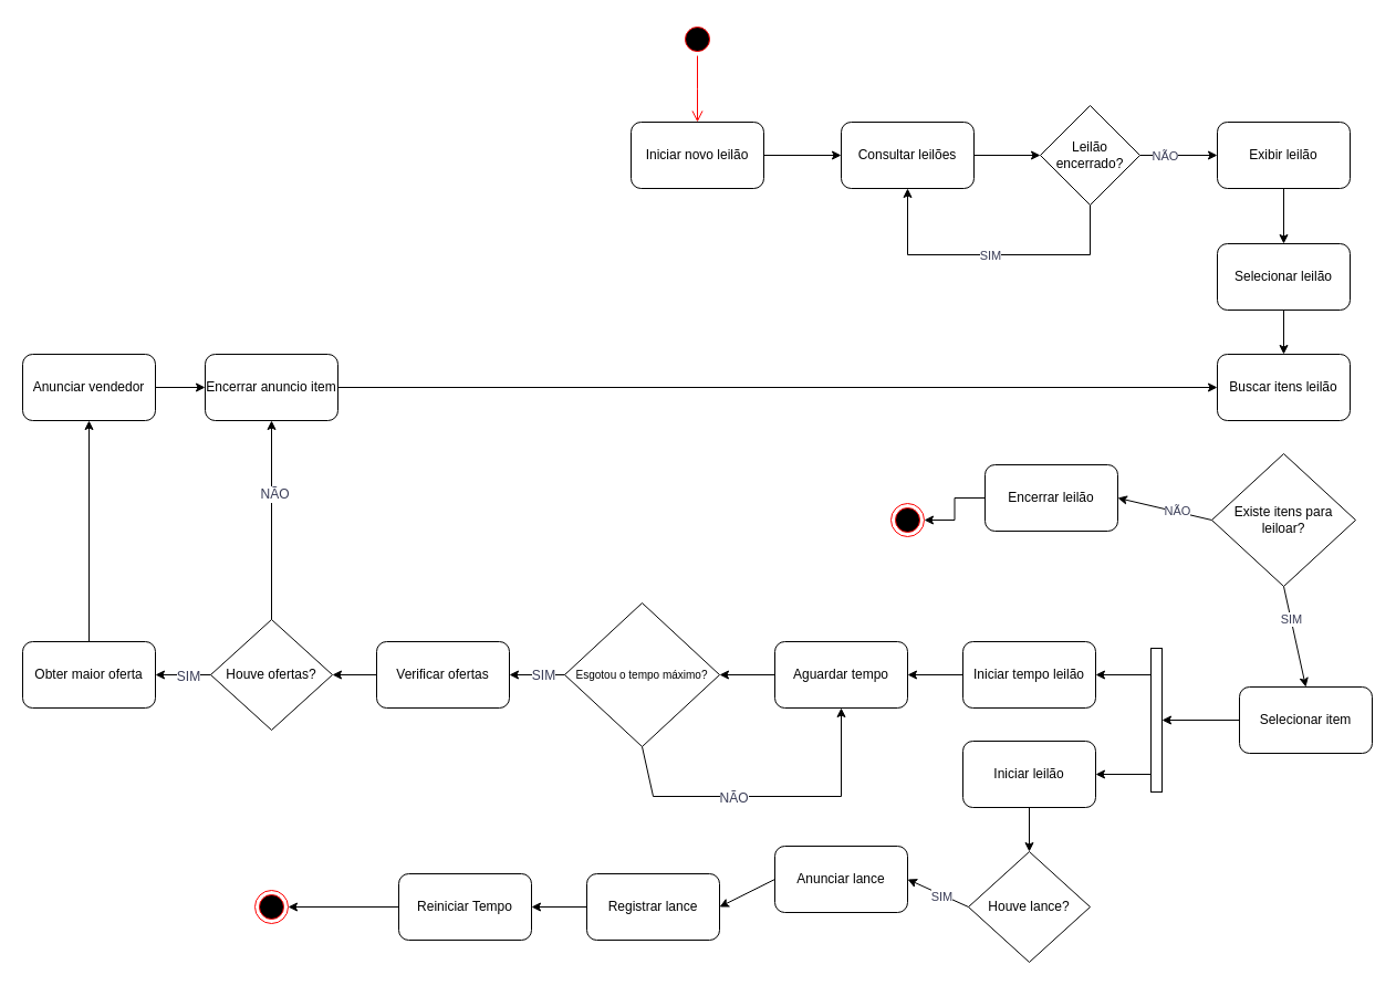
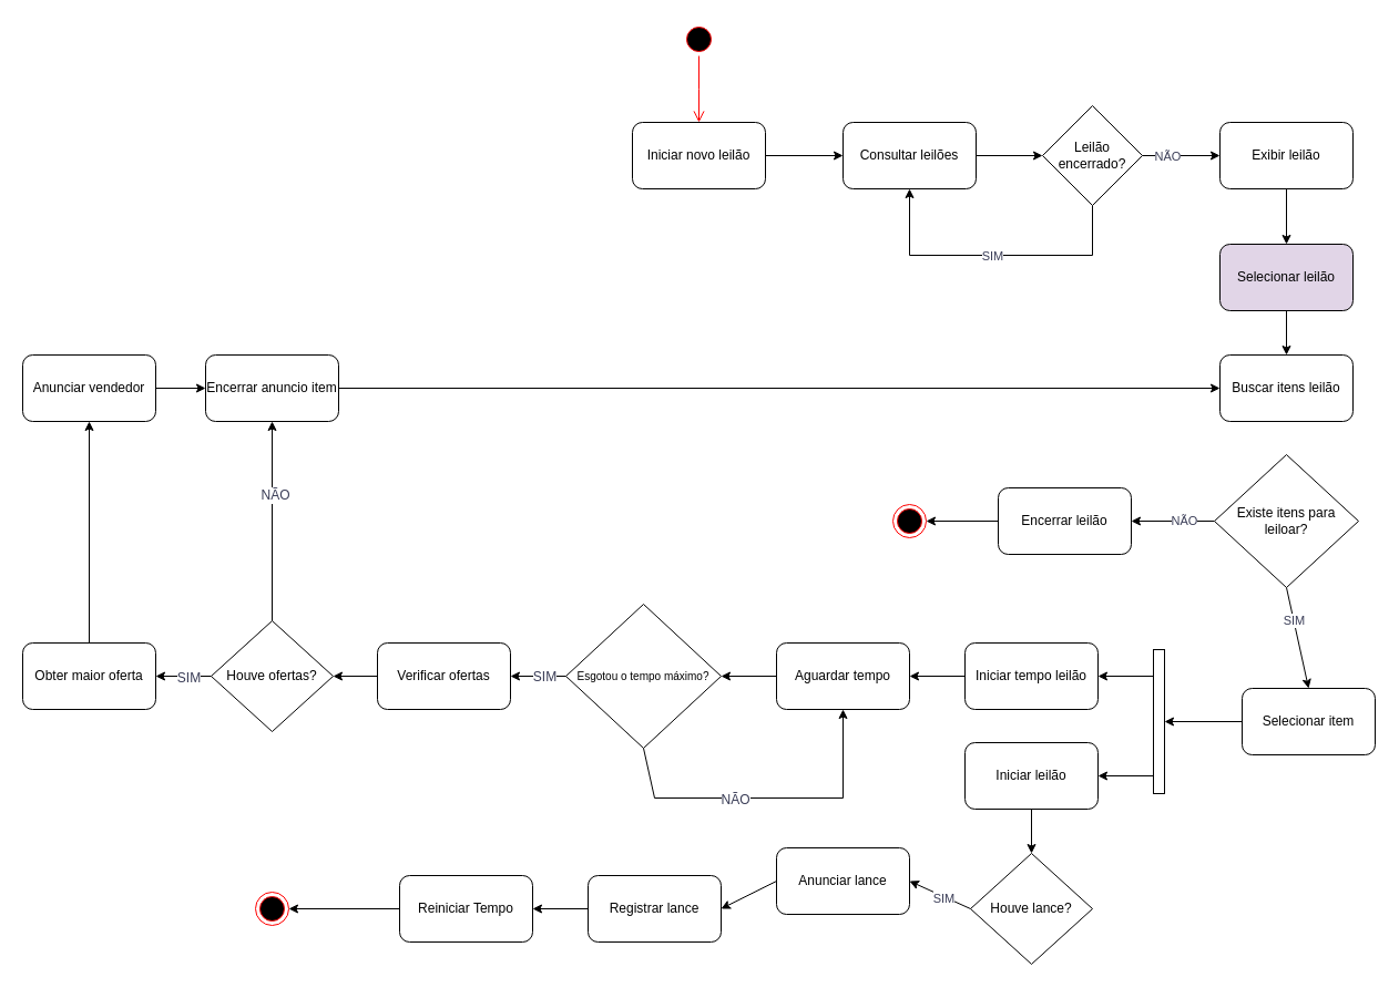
  <mxCell id="0" />
  <mxCell id="1" parent="0" />
  <mxCell id="2" style="edgeStyle=none;rounded=0;orthogonalLoop=1;jettySize=auto;html=1;exitX=1;exitY=0.5;exitDx=0;exitDy=0;entryX=0;entryY=0.5;entryDx=0;entryDy=0;fontFamily=Helvetica;fontSize=12;fontColor=rgb(0, 0, 0);" edge="1" parent="1" source="3" target="5"><mxGeometry relative="1" as="geometry" /></mxCell>
  <mxCell id="3" value="Iniciar novo leilão" style="rounded=1;whiteSpace=wrap;html=1;" vertex="1" parent="1"><mxGeometry x="570" y="110" width="120" height="60" as="geometry" /></mxCell>
  <mxCell id="4" style="edgeStyle=none;rounded=0;orthogonalLoop=1;jettySize=auto;html=1;exitX=1;exitY=0.5;exitDx=0;exitDy=0;entryX=0;entryY=0.5;entryDx=0;entryDy=0;fontFamily=Helvetica;fontSize=12;fontColor=rgb(0, 0, 0);" edge="1" parent="1" source="5" target="10"><mxGeometry relative="1" as="geometry" /></mxCell>
  <mxCell id="5" value="Consultar leilões" style="rounded=1;whiteSpace=wrap;html=1;" vertex="1" parent="1"><mxGeometry x="760" y="110" width="120" height="60" as="geometry" /></mxCell>
  <mxCell id="6" style="edgeStyle=none;rounded=0;orthogonalLoop=1;jettySize=auto;html=1;exitX=1;exitY=0.5;exitDx=0;exitDy=0;entryX=0;entryY=0.5;entryDx=0;entryDy=0;fontFamily=Helvetica;fontSize=12;fontColor=rgb(0, 0, 0);" edge="1" parent="1" source="10" target="12"><mxGeometry relative="1" as="geometry" /></mxCell>
  <mxCell id="7" value="NÃO" style="edgeLabel;html=1;align=center;verticalAlign=middle;resizable=0;points=[];fontColor=#393C56;" vertex="1" connectable="0" parent="6"><mxGeometry x="-0.362" relative="1" as="geometry"><mxPoint as="offset" /></mxGeometry></mxCell>
  <mxCell id="8" style="edgeStyle=none;rounded=0;orthogonalLoop=1;jettySize=auto;html=1;exitX=0.5;exitY=1;exitDx=0;exitDy=0;entryX=0.5;entryY=1;entryDx=0;entryDy=0;fontFamily=Helvetica;fontSize=12;fontColor=rgb(0, 0, 0);" edge="1" parent="1" source="10" target="5"><mxGeometry relative="1" as="geometry"><Array as="points"><mxPoint x="985" y="230" /><mxPoint x="900" y="230" /><mxPoint x="820" y="230" /></Array></mxGeometry></mxCell>
  <mxCell id="9" value="&lt;div&gt;SIM&lt;/div&gt;" style="edgeLabel;html=1;align=center;verticalAlign=middle;resizable=0;points=[];fontColor=#393C56;" vertex="1" connectable="0" parent="8"><mxGeometry x="0.01" relative="1" as="geometry"><mxPoint as="offset" /></mxGeometry></mxCell>
  <mxCell id="10" value="Leilão encerrado?" style="rhombus;whiteSpace=wrap;html=1;" vertex="1" parent="1"><mxGeometry x="940" y="95" width="90" height="90" as="geometry" /></mxCell>
  <mxCell id="11" style="edgeStyle=none;rounded=0;orthogonalLoop=1;jettySize=auto;html=1;exitX=0.5;exitY=1;exitDx=0;exitDy=0;entryX=0.5;entryY=0;entryDx=0;entryDy=0;fontFamily=Helvetica;fontSize=12;fontColor=rgb(0, 0, 0);" edge="1" parent="1" source="12" target="14"><mxGeometry relative="1" as="geometry" /></mxCell>
  <mxCell id="12" value="Exibir leilão" style="rounded=1;whiteSpace=wrap;html=1;" vertex="1" parent="1"><mxGeometry x="1100" y="110" width="120" height="60" as="geometry" /></mxCell>
  <mxCell id="13" style="edgeStyle=none;rounded=0;orthogonalLoop=1;jettySize=auto;html=1;exitX=0.5;exitY=1;exitDx=0;exitDy=0;entryX=0.5;entryY=0;entryDx=0;entryDy=0;fontFamily=Helvetica;fontSize=12;fontColor=rgb(0, 0, 0);" edge="1" parent="1" source="14" target="15"><mxGeometry relative="1" as="geometry" /></mxCell>
- <mxCell id="14" value="Selecionar leilão" style="rounded=1;whiteSpace=wrap;html=1;" vertex="1" parent="1"><mxGeometry x="1100" y="220" width="120" height="60" as="geometry" /></mxCell>
+ <mxCell id="14" value="Selecionar leilão" style="rounded=1;whiteSpace=wrap;html=1;fillColor=#e1d5e7;" vertex="1" parent="1"><mxGeometry x="1100" y="220" width="120" height="60" as="geometry" /></mxCell>
  <mxCell id="15" value="Buscar itens leilão" style="rounded=1;whiteSpace=wrap;html=1;" vertex="1" parent="1"><mxGeometry x="1100" y="320" width="120" height="60" as="geometry" /></mxCell>
  <mxCell id="16" style="edgeStyle=none;rounded=0;orthogonalLoop=1;jettySize=auto;html=1;exitX=0;exitY=0.5;exitDx=0;exitDy=0;entryX=1;entryY=0.5;entryDx=0;entryDy=0;fontFamily=Helvetica;fontSize=12;fontColor=rgb(0, 0, 0);" edge="1" parent="1" source="20" target="23"><mxGeometry relative="1" as="geometry" /></mxCell>
  <mxCell id="17" value="NÃO" style="edgeLabel;html=1;align=center;verticalAlign=middle;resizable=0;points=[];fontColor=#393C56;" vertex="1" connectable="0" parent="16"><mxGeometry x="-0.251" y="-1" relative="1" as="geometry"><mxPoint as="offset" /></mxGeometry></mxCell>
  <mxCell id="18" style="edgeStyle=none;rounded=0;orthogonalLoop=1;jettySize=auto;html=1;exitX=0.5;exitY=1;exitDx=0;exitDy=0;entryX=0.5;entryY=0;entryDx=0;entryDy=0;fontFamily=Helvetica;fontSize=12;fontColor=rgb(0, 0, 0);" edge="1" parent="1" source="20" target="25"><mxGeometry relative="1" as="geometry" /></mxCell>
  <mxCell id="19" value="SIM" style="edgeLabel;html=1;align=center;verticalAlign=middle;resizable=0;points=[];fontColor=#393C56;" vertex="1" connectable="0" parent="18"><mxGeometry x="-0.352" relative="1" as="geometry"><mxPoint as="offset" /></mxGeometry></mxCell>
  <mxCell id="20" value="Existe itens para leiloar?" style="rhombus;whiteSpace=wrap;html=1;" vertex="1" parent="1"><mxGeometry x="1095" y="410" width="130" height="120" as="geometry" /></mxCell>
  <mxCell id="21" value="" style="ellipse;html=1;shape=endState;fillColor=#000000;strokeColor=#ff0000;" vertex="1" parent="1"><mxGeometry x="805" y="455" width="30" height="30" as="geometry" /></mxCell>
  <mxCell id="22" style="edgeStyle=orthogonalEdgeStyle;rounded=0;orthogonalLoop=1;jettySize=auto;html=1;exitX=0;exitY=0.5;exitDx=0;exitDy=0;strokeColor=#000000;fontSize=12;fontColor=#393C56;fillColor=#F2CC8F;" edge="1" parent="1" source="23" target="21"><mxGeometry relative="1" as="geometry" /></mxCell>
- <mxCell id="23" value="&lt;div&gt;Encerrar leilão&lt;/div&gt;" style="rounded=1;whiteSpace=wrap;html=1;" vertex="1" parent="1"><mxGeometry x="890" y="420" width="120" height="60" as="geometry" /></mxCell>
+ <mxCell id="23" value="&lt;div&gt;Encerrar leilão&lt;/div&gt;" style="rounded=1;whiteSpace=wrap;html=1;" vertex="1" parent="1"><mxGeometry x="900" y="440" width="120" height="60" as="geometry" /></mxCell>
  <mxCell id="24" style="edgeStyle=none;rounded=0;orthogonalLoop=1;jettySize=auto;html=1;exitX=0;exitY=0.5;exitDx=0;exitDy=0;entryX=1;entryY=0.5;entryDx=0;entryDy=0;entryPerimeter=0;fontFamily=Helvetica;fontSize=12;fontColor=rgb(0, 0, 0);" edge="1" parent="1" source="25" target="32"><mxGeometry relative="1" as="geometry" /></mxCell>
  <mxCell id="25" value="&lt;div&gt;Selecionar item&lt;/div&gt;" style="rounded=1;whiteSpace=wrap;html=1;" vertex="1" parent="1"><mxGeometry x="1120" y="621" width="120" height="60" as="geometry" /></mxCell>
  <mxCell id="26" style="edgeStyle=none;rounded=0;orthogonalLoop=1;jettySize=auto;html=1;exitX=1;exitY=0.5;exitDx=0;exitDy=0;fontFamily=Helvetica;fontSize=12;fontColor=rgb(0, 0, 0);startArrow=classic;startFill=1;endArrow=none;endFill=0;" edge="1" parent="1" source="28" target="32"><mxGeometry relative="1" as="geometry" /></mxCell>
  <mxCell id="27" style="edgeStyle=none;rounded=0;orthogonalLoop=1;jettySize=auto;html=1;exitX=0.5;exitY=1;exitDx=0;exitDy=0;entryX=0.5;entryY=0;entryDx=0;entryDy=0;fontFamily=Helvetica;fontSize=12;fontColor=rgb(0, 0, 0);startArrow=none;startFill=0;endArrow=classic;endFill=1;" edge="1" parent="1" source="28" target="44"><mxGeometry relative="1" as="geometry" /></mxCell>
  <mxCell id="28" value="&lt;div&gt;Iniciar leilão&lt;/div&gt;" style="rounded=1;whiteSpace=wrap;html=1;" vertex="1" parent="1"><mxGeometry x="870" y="670" width="120" height="60" as="geometry" /></mxCell>
  <mxCell id="29" style="edgeStyle=none;rounded=0;orthogonalLoop=1;jettySize=auto;html=1;exitX=1;exitY=0.5;exitDx=0;exitDy=0;fontFamily=Helvetica;fontSize=12;fontColor=rgb(0, 0, 0);startArrow=classic;startFill=1;endArrow=none;endFill=0;" edge="1" parent="1" source="31" target="32"><mxGeometry relative="1" as="geometry" /></mxCell>
  <mxCell id="30" style="edgeStyle=none;rounded=0;orthogonalLoop=1;jettySize=auto;html=1;exitX=0;exitY=0.5;exitDx=0;exitDy=0;entryX=1;entryY=0.5;entryDx=0;entryDy=0;fontFamily=Helvetica;fontSize=12;fontColor=rgb(0, 0, 0);" edge="1" parent="1" source="31" target="34"><mxGeometry relative="1" as="geometry" /></mxCell>
  <mxCell id="31" value="Iniciar tempo leilão" style="rounded=1;whiteSpace=wrap;html=1;" vertex="1" parent="1"><mxGeometry x="870" y="580" width="120" height="60" as="geometry" /></mxCell>
  <mxCell id="32" value="" style="html=1;points=[];perimeter=orthogonalPerimeter;labelBackgroundColor=default;strokeColor=inherit;strokeWidth=1;fontFamily=Helvetica;fontSize=12;fontColor=rgb(0, 0, 0);fillColor=none;" vertex="1" parent="1"><mxGeometry x="1040" y="586" width="10" height="130" as="geometry" /></mxCell>
  <mxCell id="33" style="edgeStyle=none;rounded=0;orthogonalLoop=1;jettySize=auto;html=1;exitX=0;exitY=0.5;exitDx=0;exitDy=0;entryX=1;entryY=0.5;entryDx=0;entryDy=0;fontFamily=Helvetica;fontSize=12;fontColor=rgb(0, 0, 0);" edge="1" parent="1" source="34" target="41"><mxGeometry relative="1" as="geometry" /></mxCell>
  <mxCell id="34" value="Aguardar tempo" style="rounded=1;whiteSpace=wrap;html=1;labelBackgroundColor=default;strokeColor=inherit;strokeWidth=1;fontFamily=Helvetica;fontSize=12;fontColor=rgb(0, 0, 0);fillColor=none;" vertex="1" parent="1"><mxGeometry x="700" y="580" width="120" height="60" as="geometry" /></mxCell>
  <mxCell id="35" style="edgeStyle=none;rounded=0;orthogonalLoop=1;jettySize=auto;html=1;exitX=0;exitY=0.5;exitDx=0;exitDy=0;entryX=1;entryY=0.5;entryDx=0;entryDy=0;fontFamily=Helvetica;fontSize=12;fontColor=rgb(0, 0, 0);" edge="1" parent="1" source="36" target="58"><mxGeometry relative="1" as="geometry" /></mxCell>
  <mxCell id="36" value="Verificar ofertas" style="rounded=1;whiteSpace=wrap;html=1;labelBackgroundColor=default;strokeColor=inherit;strokeWidth=1;fontFamily=Helvetica;fontSize=12;fontColor=rgb(0, 0, 0);fillColor=none;" vertex="1" parent="1"><mxGeometry y="580" width="120" height="60" as="geometry" x="340" /></mxCell>
  <mxCell id="37" style="edgeStyle=none;rounded=0;orthogonalLoop=1;jettySize=auto;html=1;exitX=0.5;exitY=1;exitDx=0;exitDy=0;entryX=0.5;entryY=1;entryDx=0;entryDy=0;fontFamily=Helvetica;fontSize=12;fontColor=rgb(0, 0, 0);" edge="1" parent="1" source="41" target="34"><mxGeometry relative="1" as="geometry"><Array as="points"><mxPoint x="590" y="720" /><mxPoint x="760" y="720" /></Array></mxGeometry></mxCell>
  <mxCell id="38" value="&lt;font style=&quot;font-size: 12px;&quot;&gt;NÃO&lt;/font&gt;" style="edgeLabel;html=1;align=center;verticalAlign=middle;resizable=0;points=[];fontSize=10;fontColor=#393C56;" vertex="1" connectable="0" parent="37"><mxGeometry x="-0.194" y="-1" relative="1" as="geometry"><mxPoint as="offset" /></mxGeometry></mxCell>
  <mxCell id="39" style="edgeStyle=none;rounded=0;orthogonalLoop=1;jettySize=auto;html=1;exitX=0;exitY=0.5;exitDx=0;exitDy=0;entryX=1;entryY=0.5;entryDx=0;entryDy=0;fontFamily=Helvetica;fontSize=12;fontColor=rgb(0, 0, 0);" edge="1" parent="1" source="41" target="36"><mxGeometry relative="1" as="geometry" /></mxCell>
  <mxCell id="40" value="SIM" style="edgeLabel;html=1;align=center;verticalAlign=middle;resizable=0;points=[];fontSize=12;fontColor=#393C56;" vertex="1" connectable="0" parent="39"><mxGeometry x="-0.212" relative="1" as="geometry"><mxPoint as="offset" /></mxGeometry></mxCell>
  <mxCell id="41" value="&lt;font style=&quot;font-size: 10px;&quot;&gt;Esgotou o tempo máximo?&lt;/font&gt;" style="rhombus;whiteSpace=wrap;html=1;labelBackgroundColor=default;strokeColor=inherit;strokeWidth=1;fontFamily=Helvetica;fontSize=12;fontColor=rgb(0, 0, 0);fillColor=none;" vertex="1" parent="1"><mxGeometry x="510" y="545" width="140" height="130" as="geometry" /></mxCell>
  <mxCell id="42" style="edgeStyle=none;rounded=0;orthogonalLoop=1;jettySize=auto;html=1;exitX=0;exitY=0.5;exitDx=0;exitDy=0;entryX=1;entryY=0.5;entryDx=0;entryDy=0;fontFamily=Helvetica;fontSize=12;fontColor=rgb(0, 0, 0);startArrow=none;startFill=0;endArrow=classic;endFill=1;" edge="1" parent="1" source="44" target="46"><mxGeometry relative="1" as="geometry" /></mxCell>
  <mxCell id="43" value="SIM" style="edgeLabel;html=1;align=center;verticalAlign=middle;resizable=0;points=[];fontColor=#393C56;" vertex="1" connectable="0" parent="42"><mxGeometry x="-0.244" y="-1" relative="1" as="geometry"><mxPoint x="-4" y="1" as="offset" /></mxGeometry></mxCell>
  <mxCell id="44" value="Houve lance?" style="rhombus;whiteSpace=wrap;html=1;labelBackgroundColor=default;strokeColor=inherit;strokeWidth=1;fontFamily=Helvetica;fontSize=12;fontColor=rgb(0, 0, 0);fillColor=none;" vertex="1" parent="1"><mxGeometry x="875" y="770" width="110" height="100" as="geometry" /></mxCell>
  <mxCell id="45" style="edgeStyle=none;rounded=0;orthogonalLoop=1;jettySize=auto;html=1;exitX=0;exitY=0.5;exitDx=0;exitDy=0;entryX=1;entryY=0.5;entryDx=0;entryDy=0;fontFamily=Helvetica;fontSize=12;fontColor=rgb(0, 0, 0);startArrow=none;startFill=0;endArrow=classic;endFill=1;" edge="1" parent="1" source="46" target="48"><mxGeometry relative="1" as="geometry" /></mxCell>
  <mxCell id="46" value="Anunciar lance" style="rounded=1;whiteSpace=wrap;html=1;labelBackgroundColor=default;strokeColor=inherit;strokeWidth=1;fontFamily=Helvetica;fontSize=12;fontColor=rgb(0, 0, 0);fillColor=none;" vertex="1" parent="1"><mxGeometry x="700" y="765" width="120" height="60" as="geometry" /></mxCell>
  <mxCell id="47" style="edgeStyle=none;rounded=0;orthogonalLoop=1;jettySize=auto;html=1;exitX=0;exitY=0.5;exitDx=0;exitDy=0;fontFamily=Helvetica;fontSize=12;fontColor=rgb(0, 0, 0);startArrow=none;startFill=0;endArrow=classic;endFill=1;" edge="1" parent="1" source="48" target="50"><mxGeometry relative="1" as="geometry" /></mxCell>
  <mxCell id="48" value="Registrar lance" style="rounded=1;whiteSpace=wrap;html=1;labelBackgroundColor=default;strokeColor=inherit;strokeWidth=1;fontFamily=Helvetica;fontSize=12;fontColor=rgb(0, 0, 0);fillColor=none;" vertex="1" parent="1"><mxGeometry x="530" y="790" width="120" height="60" as="geometry" /></mxCell>
  <mxCell id="49" style="edgeStyle=none;rounded=0;orthogonalLoop=1;jettySize=auto;html=1;exitX=0;exitY=0.5;exitDx=0;exitDy=0;entryX=1;entryY=0.5;entryDx=0;entryDy=0;fontFamily=Helvetica;fontSize=12;fontColor=rgb(0, 0, 0);startArrow=none;startFill=0;endArrow=classic;endFill=1;" edge="1" parent="1" source="50" target="51"><mxGeometry relative="1" as="geometry" /></mxCell>
  <mxCell id="50" value="Reiniciar Tempo" style="rounded=1;whiteSpace=wrap;html=1;labelBackgroundColor=default;strokeColor=inherit;strokeWidth=1;fontFamily=Helvetica;fontSize=12;fontColor=rgb(0, 0, 0);fillColor=none;" vertex="1" parent="1"><mxGeometry x="360" y="790" width="120" height="60" as="geometry" /></mxCell>
  <mxCell id="51" value="" style="ellipse;html=1;shape=endState;fillColor=#000000;strokeColor=#ff0000;labelBackgroundColor=default;strokeWidth=1;fontFamily=Helvetica;fontSize=12;fontColor=rgb(0, 0, 0);" vertex="1" parent="1"><mxGeometry x="230" y="805" width="30" height="30" as="geometry" /></mxCell>
  <mxCell id="52" style="edgeStyle=orthogonalEdgeStyle;rounded=0;orthogonalLoop=1;jettySize=auto;html=1;exitX=0.5;exitY=0;exitDx=0;exitDy=0;strokeColor=#000000;fontSize=12;fontColor=#393C56;fillColor=#F2CC8F;" edge="1" parent="1" source="53" target="60"><mxGeometry relative="1" as="geometry" /></mxCell>
  <mxCell id="53" value="Obter maior oferta" style="rounded=1;whiteSpace=wrap;html=1;labelBackgroundColor=default;strokeColor=inherit;strokeWidth=1;fontFamily=Helvetica;fontSize=12;fontColor=rgb(0, 0, 0);fillColor=none;" vertex="1" parent="1"><mxGeometry x="20" y="580" width="120" height="60" as="geometry" /></mxCell>
  <mxCell id="54" style="edgeStyle=orthogonalEdgeStyle;rounded=0;orthogonalLoop=1;jettySize=auto;html=1;exitX=0;exitY=0.5;exitDx=0;exitDy=0;entryX=1;entryY=0.5;entryDx=0;entryDy=0;strokeColor=#000000;fontSize=12;fontColor=#393C56;fillColor=#F2CC8F;" edge="1" parent="1" source="58" target="53"><mxGeometry relative="1" as="geometry" /></mxCell>
  <mxCell id="55" value="SIM" style="edgeLabel;html=1;align=center;verticalAlign=middle;resizable=0;points=[];fontSize=12;fontColor=#393C56;" vertex="1" connectable="0" parent="54"><mxGeometry x="-0.18" y="1" relative="1" as="geometry"><mxPoint as="offset" /></mxGeometry></mxCell>
  <mxCell id="56" style="edgeStyle=orthogonalEdgeStyle;rounded=0;orthogonalLoop=1;jettySize=auto;html=1;exitX=0.5;exitY=0;exitDx=0;exitDy=0;entryX=0.5;entryY=1;entryDx=0;entryDy=0;strokeColor=#000000;fontSize=12;fontColor=#393C56;fillColor=#F2CC8F;" edge="1" parent="1" source="58" target="62"><mxGeometry relative="1" as="geometry" /></mxCell>
  <mxCell id="57" value="NÃO" style="edgeLabel;html=1;align=center;verticalAlign=middle;resizable=0;points=[];fontSize=12;fontColor=#393C56;" vertex="1" connectable="0" parent="56"><mxGeometry x="0.267" y="-2" relative="1" as="geometry"><mxPoint as="offset" /></mxGeometry></mxCell>
  <mxCell id="58" value="Houve ofertas?" style="rhombus;whiteSpace=wrap;html=1;labelBackgroundColor=default;strokeColor=inherit;strokeWidth=1;fontFamily=Helvetica;fontSize=12;fontColor=rgb(0, 0, 0);fillColor=none;" vertex="1" parent="1"><mxGeometry x="190" y="560" width="110" height="100" as="geometry" /></mxCell>
  <mxCell id="59" style="edgeStyle=none;rounded=0;orthogonalLoop=1;jettySize=auto;html=1;exitX=1;exitY=0.5;exitDx=0;exitDy=0;entryX=0;entryY=0.5;entryDx=0;entryDy=0;fontFamily=Helvetica;fontSize=12;fontColor=rgb(0, 0, 0);" edge="1" parent="1" source="60" target="62"><mxGeometry relative="1" as="geometry" /></mxCell>
  <mxCell id="60" value="Anunciar vendedor" style="rounded=1;whiteSpace=wrap;html=1;labelBackgroundColor=default;strokeColor=inherit;strokeWidth=1;fontFamily=Helvetica;fontSize=12;fontColor=rgb(0, 0, 0);fillColor=none;" vertex="1" parent="1"><mxGeometry x="20" y="320" width="120" height="60" as="geometry" /></mxCell>
  <mxCell id="61" style="edgeStyle=none;rounded=0;orthogonalLoop=1;jettySize=auto;html=1;exitX=1;exitY=0.5;exitDx=0;exitDy=0;fontFamily=Helvetica;fontSize=12;fontColor=rgb(0, 0, 0);" edge="1" parent="1" source="62" target="15"><mxGeometry relative="1" as="geometry" /></mxCell>
  <mxCell id="62" value="Encerrar anuncio item" style="rounded=1;whiteSpace=wrap;html=1;labelBackgroundColor=default;strokeColor=inherit;strokeWidth=1;fontFamily=Helvetica;fontSize=12;fontColor=rgb(0, 0, 0);fillColor=none;" vertex="1" parent="1"><mxGeometry x="185" y="320" width="120" height="60" as="geometry" /></mxCell>
  <mxCell id="63" value="" style="ellipse;html=1;shape=startState;fillColor=#000000;strokeColor=#ff0000;labelBackgroundColor=default;strokeWidth=1;fontFamily=Helvetica;fontSize=12;fontColor=rgb(0, 0, 0);" vertex="1" parent="1"><mxGeometry x="615" y="20" width="30" height="30" as="geometry" /></mxCell>
  <mxCell id="64" value="" style="edgeStyle=orthogonalEdgeStyle;html=1;verticalAlign=bottom;endArrow=open;endSize=8;strokeColor=#ff0000;rounded=0;fontFamily=Helvetica;fontSize=12;fontColor=rgb(0, 0, 0);" edge="1" source="63" parent="1"><mxGeometry relative="1" as="geometry"><mxPoint x="630" y="110" as="targetPoint" /></mxGeometry></mxCell>
